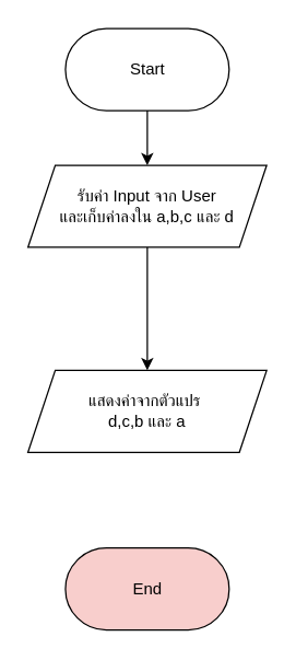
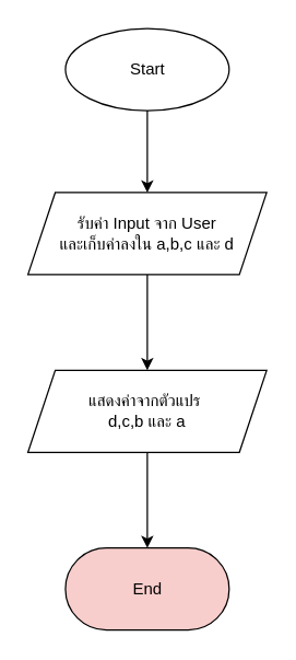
  <mxCell id="0" />
  <mxCell id="1" parent="0" />
  <mxCell id="2" style="edgeStyle=orthogonalEdgeStyle;rounded=0;orthogonalLoop=1;jettySize=auto;html=1;exitX=0.5;exitY=1;exitDx=0;exitDy=0;entryX=0.5;entryY=0;entryDx=0;entryDy=0;" edge="1" parent="1" source="3" target="5"><mxGeometry relative="1" as="geometry" /></mxCell>
- <mxCell id="3" value="Start" style="rounded=1;whiteSpace=wrap;html=1;arcSize=50;" vertex="1" parent="1"><mxGeometry x="47.5" y="20" width="120" height="60" as="geometry" /></mxCell>
+ <mxCell id="3" value="Start" style="ellipse;whiteSpace=wrap;html=1;arcSize=50;" vertex="1" parent="1"><mxGeometry x="47.5" y="20" width="120" height="60" as="geometry" /></mxCell>
  <mxCell id="4" style="edgeStyle=orthogonalEdgeStyle;rounded=0;orthogonalLoop=1;jettySize=auto;html=1;exitX=0.5;exitY=1;exitDx=0;exitDy=0;entryX=0.5;entryY=0;entryDx=0;entryDy=0;" edge="1" parent="1" source="5"><mxGeometry relative="1" as="geometry"><mxPoint x="107.5" y="270" as="targetPoint" /></mxGeometry></mxCell>
- <mxCell id="5" value="รับค่า Input จาก User&lt;div&gt;และเก็บค่าลงใน a,b,c และ d&lt;/div&gt;" style="shape=parallelogram;perimeter=parallelogramPerimeter;whiteSpace=wrap;html=1;fixedSize=1;" vertex="1" parent="1"><mxGeometry x="20" y="120" width="175" height="60" as="geometry" /></mxCell>
+ <mxCell id="5" value="รับค่า Input จาก User&lt;div&gt;และเก็บค่าลงใน a,b,c และ d&lt;/div&gt;" style="shape=parallelogram;perimeter=parallelogramPerimeter;whiteSpace=wrap;html=1;fixedSize=1;" vertex="1" parent="1"><mxGeometry x="20" y="140" width="175" height="60" as="geometry" /></mxCell>
+ <mxCell id="6" style="edgeStyle=orthogonalEdgeStyle;rounded=0;orthogonalLoop=1;jettySize=auto;html=1;exitX=0.5;exitY=1;exitDx=0;exitDy=0;entryX=0.5;entryY=0;entryDx=0;entryDy=0;" edge="1" parent="1" source="7" target="8"><mxGeometry relative="1" as="geometry" /></mxCell>
  <mxCell id="7" value="แสดงค่าจากตัวแปร&amp;nbsp;&lt;div&gt;d,c,b และ a&lt;/div&gt;" style="shape=parallelogram;perimeter=parallelogramPerimeter;whiteSpace=wrap;html=1;fixedSize=1;" vertex="1" parent="1"><mxGeometry x="20" y="270" width="175" height="60" as="geometry" /></mxCell>
  <mxCell id="8" value="End" style="rounded=1;whiteSpace=wrap;html=1;arcSize=50;fillColor=#f8cecc;" vertex="1" parent="1"><mxGeometry x="47.5" y="400" width="120" height="60" as="geometry" /></mxCell>
